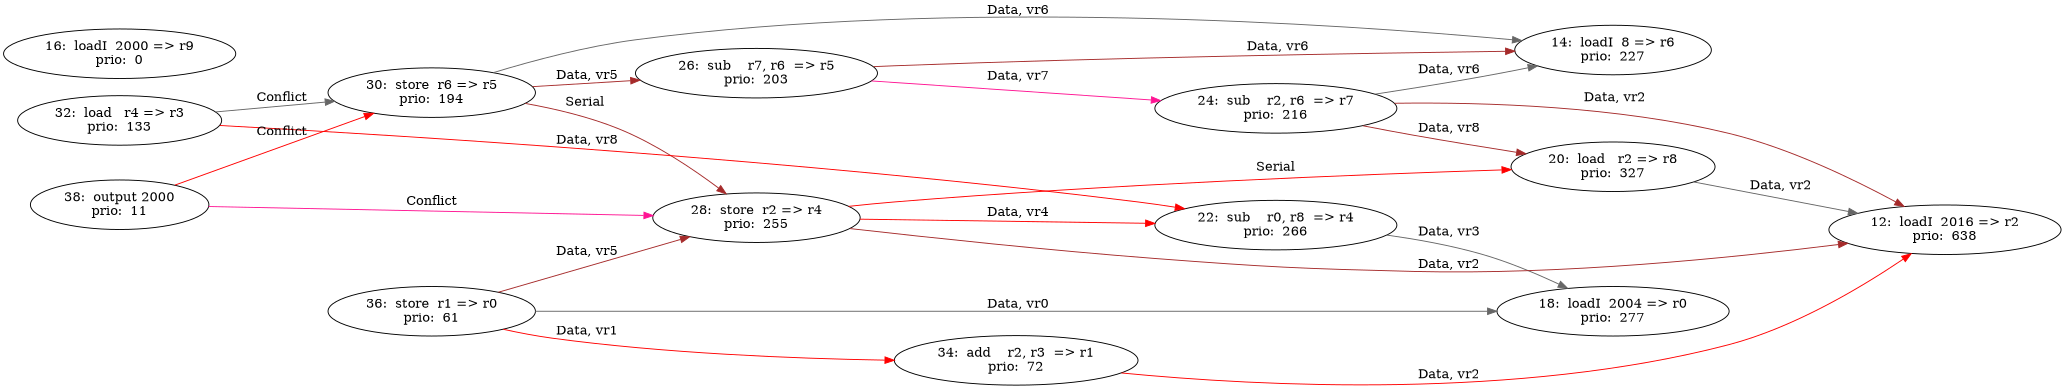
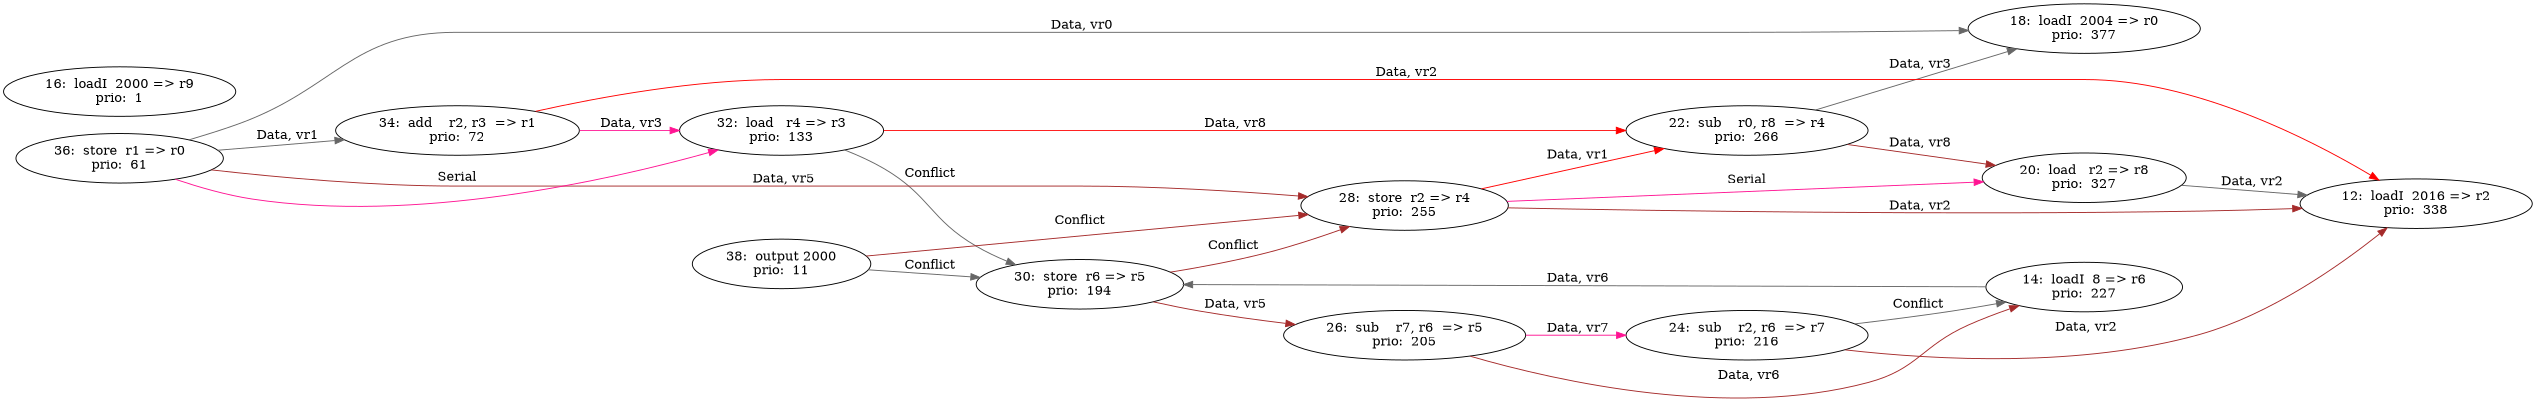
  digraph {
    rankdir=LR
    edge [color=brown]
-   n1 [label="12:  loadI  2016 => r2\nprio:  638"]
+   n1 [label="12:  loadI  2016 => r2\nprio:  338"]
    n2 [label="14:  loadI  8 => r6\nprio:  227"]
-   n3 [label="16:  loadI  2000 => r9\nprio:  0"]
-   n4 [label="18:  loadI  2004 => r0\nprio:  277"]
+   n3 [label="16:  loadI  2000 => r9\nprio:  1"]
+   n4 [label="18:  loadI  2004 => r0\nprio:  377"]
    n5 [label="20:  load   r2 => r8\nprio:  327"]
    n6 [label="22:  sub    r0, r8  => r4\nprio:  266"]
    n7 [label="24:  sub    r2, r6  => r7\nprio:  216"]
-   n8 [label="26:  sub    r7, r6  => r5\nprio:  203"]
+   n8 [label="26:  sub    r7, r6  => r5\nprio:  205"]
    n9 [label="28:  store  r2 => r4\nprio:  255"]
    n10 [label="30:  store  r6 => r5\nprio:  194"]
    n11 [label="32:  load   r4 => r3\nprio:  133"]
    n12 [label="34:  add    r2, r3  => r1\nprio:  72"]
    n13 [label="36:  store  r1 => r0\nprio:  61"]
    n14 [label="38:  output 2000\nprio:  11"]
    n5 -> n1 [color=gray40 label=" Data, vr2"]
    n6 -> n4 [color=gray40 label=" Data, vr3"]
-   n7 -> n5 [label=" Data, vr8"]
+   n6 -> n5 [label=" Data, vr8"]
    n7 -> n1 [label=" Data, vr2"]
-   n7 -> n2 [color=gray40 label=" Data, vr6"]
+   n7 -> n2 [color=gray40 label=" Conflict "]
    n8 -> n2 [label=" Data, vr6"]
    n8 -> n7 [color=deeppink label=" Data, vr7"]
    n9 -> n1 [label=" Data, vr2"]
-   n9 -> n5 [color=red label=" Serial "]
-   n9 -> n6 [color=red label=" Data, vr4"]
-   n10 -> n2 [color=gray40 label=" Data, vr6"]
+   n9 -> n5 [color=deeppink label=" Serial "]
+   n9 -> n6 [color=red label=" Data, vr1"]
+   n2 -> n10 [color=gray40 label=" Data, vr6"]
    n10 -> n8 [label=" Data, vr5"]
-   n10 -> n9 [label=" Serial "]
+   n10 -> n9 [label=" Conflict "]
    n11 -> n6 [color=red label=" Data, vr8"]
    n11 -> n10 [color=gray40 label=" Conflict "]
    n12 -> n1 [color=red label=" Data, vr2"]
+   n12 -> n11 [color=deeppink label=" Data, vr3"]
    n13 -> n4 [color=gray40 label=" Data, vr0"]
    n13 -> n9 [label=" Data, vr5"]
-   n13 -> n12 [color=red label=" Data, vr1"]
-   n14 -> n9 [color=deeppink label=" Conflict "]
-   n14 -> n10 [color=red label=" Conflict "]
+   n13 -> n11 [color=deeppink label=" Serial "]
+   n13 -> n12 [color=gray40 label=" Data, vr1"]
+   n14 -> n9 [label=" Conflict "]
+   n14 -> n10 [color=gray40 label=" Conflict "]
  }
